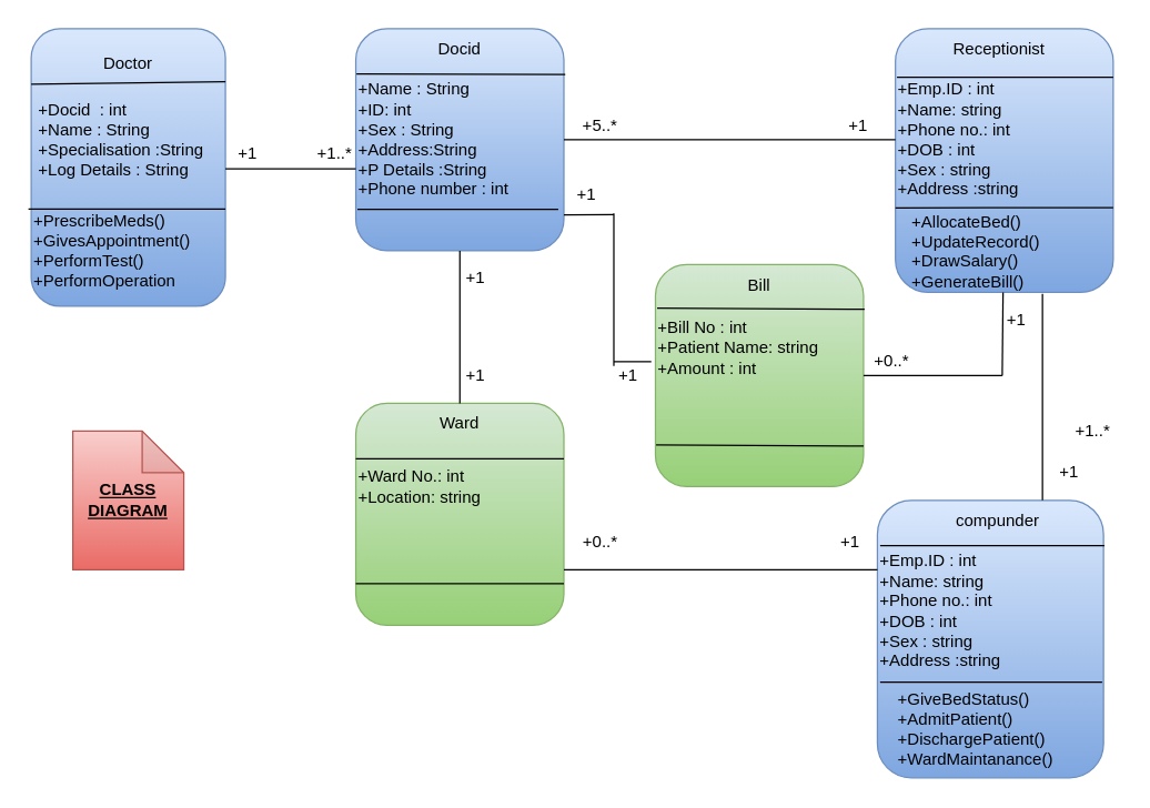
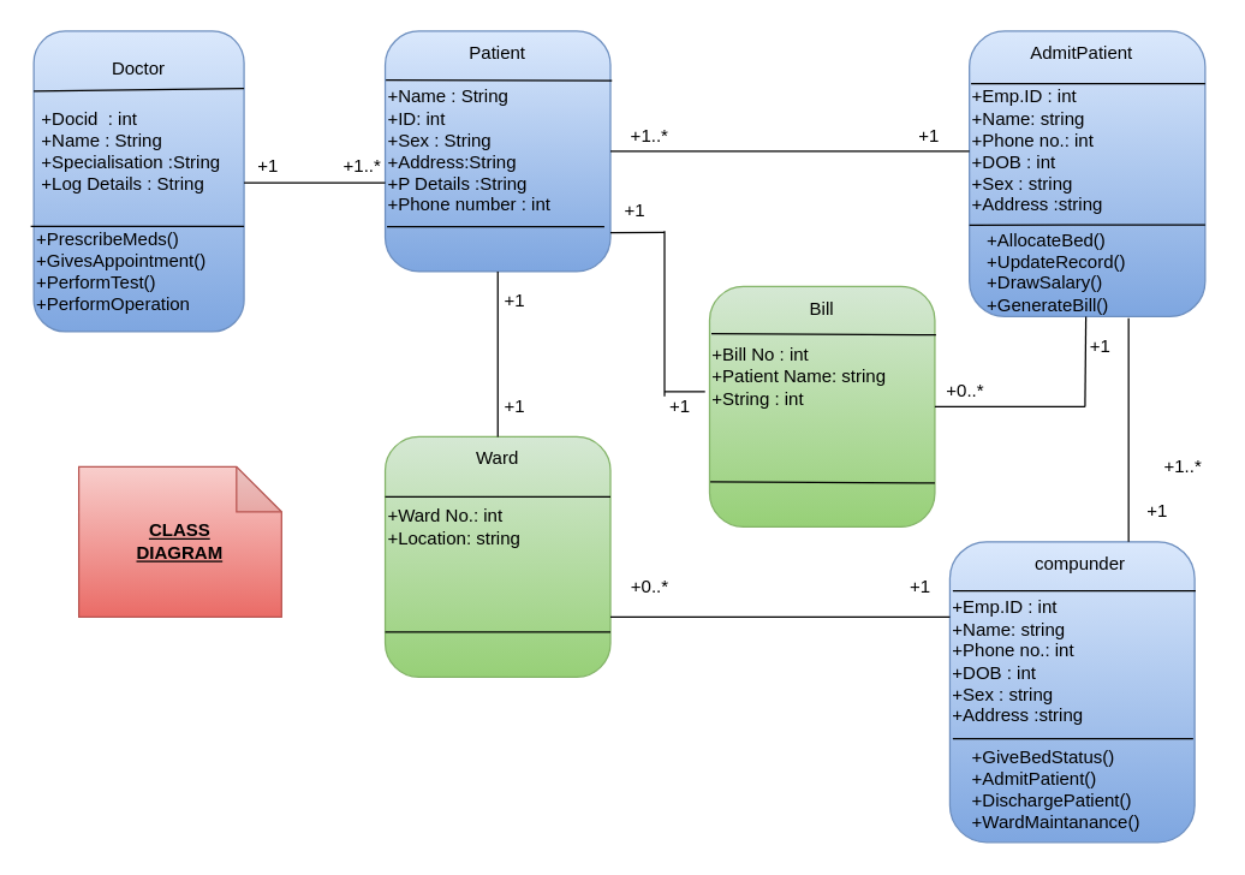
  <mxCell id="0" />
  <mxCell id="1" parent="0" />
  <mxCell id="2" value="" style="rounded=1;whiteSpace=wrap;html=1;fillColor=#dae8fc;strokeColor=#6c8ebf;gradientColor=#7ea6e0;" vertex="1" parent="1"><mxGeometry x="22" y="20" width="140" height="200" as="geometry" /></mxCell>
  <mxCell id="3" value="" style="rounded=1;whiteSpace=wrap;html=1;gradientColor=#7ea6e0;fillColor=#dae8fc;strokeColor=#6c8ebf;" vertex="1" parent="1"><mxGeometry x="256" y="20" width="150" height="160" as="geometry" /></mxCell>
  <mxCell id="4" value="" style="rounded=1;whiteSpace=wrap;html=1;gradientColor=#97d077;fillColor=#d5e8d4;strokeColor=#82b366;" vertex="1" parent="1"><mxGeometry x="472" y="190" width="150" height="160" as="geometry" /></mxCell>
  <mxCell id="5" value="" style="rounded=1;whiteSpace=wrap;html=1;gradientColor=#97d077;fillColor=#d5e8d4;strokeColor=#82b366;" vertex="1" parent="1"><mxGeometry x="256" y="290" width="150" height="160" as="geometry" /></mxCell>
  <mxCell id="6" value="" style="rounded=1;whiteSpace=wrap;html=1;gradientColor=#7ea6e0;fillColor=#dae8fc;strokeColor=#6c8ebf;" vertex="1" parent="1"><mxGeometry x="645" y="20" width="157" height="190" as="geometry" /></mxCell>
  <mxCell id="7" value="" style="rounded=1;whiteSpace=wrap;html=1;gradientColor=#7ea6e0;fillColor=#dae8fc;strokeColor=#6c8ebf;" vertex="1" parent="1"><mxGeometry x="632" y="360" width="163" height="200" as="geometry" /></mxCell>
  <mxCell id="8" value="Doctor" style="text;html=1;strokeColor=none;fillColor=none;align=center;verticalAlign=middle;whiteSpace=wrap;rounded=0;" vertex="1" parent="1"><mxGeometry x="32" y="30" width="120" height="30" as="geometry" /></mxCell>
  <mxCell id="9" value="" style="endArrow=none;html=1;exitX=0;exitY=0;exitDx=0;exitDy=0;entryX=1;entryY=0.191;entryDx=0;entryDy=0;entryPerimeter=0;" edge="1" parent="1" source="30" target="2"><mxGeometry width="50" height="50" relative="1" as="geometry"><mxPoint x="372" y="290" as="sourcePoint" /><mxPoint x="422" y="240" as="targetPoint" /></mxGeometry></mxCell>
  <mxCell id="10" value="" style="endArrow=none;html=1;" edge="1" parent="1"><mxGeometry width="50" height="50" relative="1" as="geometry"><mxPoint x="20" y="150" as="sourcePoint" /><mxPoint x="162" y="150" as="targetPoint" /></mxGeometry></mxCell>
  <mxCell id="11" value="" style="endArrow=none;html=1;exitX=1;exitY=0.5;exitDx=0;exitDy=0;entryX=0;entryY=0.75;entryDx=0;entryDy=0;" edge="1" parent="1"><mxGeometry width="50" height="50" relative="1" as="geometry"><mxPoint x="162" y="121" as="sourcePoint" /><mxPoint x="256" y="121" as="targetPoint" /></mxGeometry></mxCell>
  <mxCell id="12" value="" style="endArrow=none;html=1;exitX=0;exitY=0.5;exitDx=0;exitDy=0;entryX=1;entryY=0.5;entryDx=0;entryDy=0;" edge="1" parent="1" source="35" target="3"><mxGeometry width="50" height="50" relative="1" as="geometry"><mxPoint x="372" y="290" as="sourcePoint" /><mxPoint x="412" y="100" as="targetPoint" /></mxGeometry></mxCell>
  <mxCell id="13" value="" style="endArrow=none;html=1;entryX=0.5;entryY=1;entryDx=0;entryDy=0;exitX=0.5;exitY=0;exitDx=0;exitDy=0;" edge="1" parent="1" source="5" target="3"><mxGeometry width="50" height="50" relative="1" as="geometry"><mxPoint x="372" y="290" as="sourcePoint" /><mxPoint x="422" y="240" as="targetPoint" /></mxGeometry></mxCell>
  <mxCell id="14" value="" style="endArrow=none;html=1;entryX=1;entryY=0.839;entryDx=0;entryDy=0;entryPerimeter=0;" edge="1" parent="1" target="3"><mxGeometry width="50" height="50" relative="1" as="geometry"><mxPoint x="442" y="154" as="sourcePoint" /><mxPoint x="422" y="240" as="targetPoint" /></mxGeometry></mxCell>
  <mxCell id="15" value="" style="endArrow=none;html=1;" edge="1" parent="1"><mxGeometry width="50" height="50" relative="1" as="geometry"><mxPoint x="442" y="263" as="sourcePoint" /><mxPoint x="442" y="153" as="targetPoint" /></mxGeometry></mxCell>
  <mxCell id="16" value="" style="endArrow=none;html=1;" edge="1" parent="1"><mxGeometry width="50" height="50" relative="1" as="geometry"><mxPoint x="469" y="260" as="sourcePoint" /><mxPoint x="442" y="260" as="targetPoint" /></mxGeometry></mxCell>
  <mxCell id="17" value="" style="endArrow=none;html=1;exitX=1;exitY=0.5;exitDx=0;exitDy=0;" edge="1" parent="1" source="4"><mxGeometry width="50" height="50" relative="1" as="geometry"><mxPoint x="372" y="290" as="sourcePoint" /><mxPoint x="722" y="270" as="targetPoint" /></mxGeometry></mxCell>
  <mxCell id="18" value="" style="endArrow=none;html=1;" edge="1" parent="1" source="6"><mxGeometry width="50" height="50" relative="1" as="geometry"><mxPoint x="722" y="190" as="sourcePoint" /><mxPoint x="722" y="270" as="targetPoint" /></mxGeometry></mxCell>
  <mxCell id="19" value="" style="endArrow=none;html=1;entryX=0.003;entryY=0.204;entryDx=0;entryDy=0;entryPerimeter=0;" edge="1" parent="1" target="3"><mxGeometry width="50" height="50" relative="1" as="geometry"><mxPoint x="407" y="53" as="sourcePoint" /><mxPoint x="422" y="240" as="targetPoint" /></mxGeometry></mxCell>
  <mxCell id="20" value="" style="endArrow=none;html=1;exitX=0;exitY=0.25;exitDx=0;exitDy=0;entryX=1;entryY=0.25;entryDx=0;entryDy=0;" edge="1" parent="1" source="5" target="5"><mxGeometry width="50" height="50" relative="1" as="geometry"><mxPoint x="372" y="290" as="sourcePoint" /><mxPoint x="422" y="240" as="targetPoint" /></mxGeometry></mxCell>
  <mxCell id="21" value="" style="endArrow=none;html=1;entryX=0.008;entryY=0.196;entryDx=0;entryDy=0;entryPerimeter=0;exitX=1.005;exitY=0.201;exitDx=0;exitDy=0;exitPerimeter=0;" edge="1" parent="1" source="4" target="4"><mxGeometry width="50" height="50" relative="1" as="geometry"><mxPoint x="372" y="290" as="sourcePoint" /><mxPoint x="422" y="240" as="targetPoint" /></mxGeometry></mxCell>
  <mxCell id="22" value="" style="endArrow=none;html=1;entryX=0.012;entryY=0.163;entryDx=0;entryDy=0;exitX=1.004;exitY=0.163;exitDx=0;exitDy=0;entryPerimeter=0;exitPerimeter=0;" edge="1" parent="1" source="7" target="7"><mxGeometry width="50" height="50" relative="1" as="geometry"><mxPoint x="372" y="290" as="sourcePoint" /><mxPoint x="422" y="240" as="targetPoint" /></mxGeometry></mxCell>
- <mxCell id="23" value="Docid" style="text;html=1;strokeColor=none;fillColor=none;align=center;verticalAlign=middle;whiteSpace=wrap;rounded=0;" vertex="1" parent="1"><mxGeometry x="266" y="20" width="130" height="30" as="geometry" /></mxCell>
+ <mxCell id="23" value="Patient" style="text;html=1;strokeColor=none;fillColor=none;align=center;verticalAlign=middle;whiteSpace=wrap;rounded=0;" vertex="1" parent="1"><mxGeometry x="266" y="20" width="130" height="30" as="geometry" /></mxCell>
  <mxCell id="24" value="Ward" style="text;html=1;strokeColor=none;fillColor=none;align=center;verticalAlign=middle;whiteSpace=wrap;rounded=0;" vertex="1" parent="1"><mxGeometry x="266" y="290" width="130" height="30" as="geometry" /></mxCell>
  <mxCell id="25" value="Bill" style="text;html=1;strokeColor=none;fillColor=none;align=center;verticalAlign=middle;whiteSpace=wrap;rounded=0;" vertex="1" parent="1"><mxGeometry x="482" y="190" width="130" height="30" as="geometry" /></mxCell>
- <mxCell id="26" value="Receptionist" style="text;html=1;strokeColor=none;fillColor=none;align=center;verticalAlign=middle;whiteSpace=wrap;rounded=0;" vertex="1" parent="1"><mxGeometry x="655" y="20" width="130" height="30" as="geometry" /></mxCell>
+ <mxCell id="26" value="AdmitPatient" style="text;html=1;strokeColor=none;fillColor=none;align=center;verticalAlign=middle;whiteSpace=wrap;rounded=0;" vertex="1" parent="1"><mxGeometry x="655" y="20" width="130" height="30" as="geometry" /></mxCell>
  <mxCell id="27" value="" style="endArrow=none;html=1;entryX=0.007;entryY=0.189;entryDx=0;entryDy=0;entryPerimeter=0;exitX=1;exitY=0.184;exitDx=0;exitDy=0;exitPerimeter=0;" edge="1" parent="1" source="6"><mxGeometry width="50" height="50" relative="1" as="geometry"><mxPoint x="802" y="49" as="sourcePoint" /><mxPoint x="646.099" y="54.91" as="targetPoint" /></mxGeometry></mxCell>
  <mxCell id="28" value="compunder" style="text;html=1;strokeColor=none;fillColor=none;align=center;verticalAlign=middle;whiteSpace=wrap;rounded=0;" vertex="1" parent="1"><mxGeometry x="653.5" y="360" width="130" height="30" as="geometry" /></mxCell>
  <mxCell id="29" value="" style="endArrow=none;html=1;exitX=1;exitY=0.75;exitDx=0;exitDy=0;" edge="1" parent="1" source="5"><mxGeometry width="50" height="50" relative="1" as="geometry"><mxPoint x="372" y="290" as="sourcePoint" /><mxPoint x="632" y="410" as="targetPoint" /></mxGeometry></mxCell>
  <mxCell id="30" value="&lt;div style=&quot;text-align: left&quot;&gt;&lt;span&gt;+Docid&amp;nbsp; : int&lt;/span&gt;&lt;/div&gt;&lt;div style=&quot;text-align: left&quot;&gt;&lt;span&gt;+Name : String&lt;/span&gt;&lt;/div&gt;&lt;div style=&quot;text-align: left&quot;&gt;&lt;span&gt;+Specialisation :String&lt;/span&gt;&lt;/div&gt;&lt;div style=&quot;text-align: left&quot;&gt;&lt;span&gt;+Log Details : String&lt;/span&gt;&lt;/div&gt;" style="text;html=1;strokeColor=none;fillColor=none;align=center;verticalAlign=middle;whiteSpace=wrap;rounded=0;" vertex="1" parent="1"><mxGeometry x="22" y="60" width="130" height="80" as="geometry" /></mxCell>
  <mxCell id="31" value="" style="endArrow=none;html=1;exitX=0.75;exitY=0;exitDx=0;exitDy=0;" edge="1" parent="1" source="28"><mxGeometry width="50" height="50" relative="1" as="geometry"><mxPoint x="372" y="270" as="sourcePoint" /><mxPoint x="751" y="211" as="targetPoint" /></mxGeometry></mxCell>
  <mxCell id="32" value="+PrescribeMeds()&lt;br&gt;+GivesAppointment()&lt;br&gt;+PerformTest()&lt;br&gt;+PerformOperation" style="text;html=1;strokeColor=none;fillColor=none;align=left;verticalAlign=middle;whiteSpace=wrap;rounded=0;" vertex="1" parent="1"><mxGeometry x="22" y="160" width="120" height="40" as="geometry" /></mxCell>
  <mxCell id="33" value="+Name : String&lt;br&gt;+ID: int&lt;br&gt;+Sex : String&lt;br&gt;+Address:String&lt;br&gt;+P Details :String&lt;br&gt;+Phone number : int" style="text;html=1;strokeColor=none;fillColor=none;align=left;verticalAlign=middle;whiteSpace=wrap;rounded=0;" vertex="1" parent="1"><mxGeometry x="256" y="60" width="116" height="80" as="geometry" /></mxCell>
  <mxCell id="34" value="" style="endArrow=none;html=1;exitX=0.008;exitY=0.814;exitDx=0;exitDy=0;exitPerimeter=0;entryX=0.973;entryY=0.814;entryDx=0;entryDy=0;entryPerimeter=0;" edge="1" parent="1" source="3" target="3"><mxGeometry width="50" height="50" relative="1" as="geometry"><mxPoint x="372" y="210" as="sourcePoint" /><mxPoint x="422" y="160" as="targetPoint" /></mxGeometry></mxCell>
  <mxCell id="35" value="+Emp.ID : int&lt;br&gt;+Name: string&lt;br&gt;+Phone no.: int&lt;br&gt;+DOB : int&lt;br&gt;+Sex : string&lt;br&gt;+Address :string" style="text;html=1;strokeColor=none;fillColor=none;align=left;verticalAlign=middle;whiteSpace=wrap;rounded=0;" vertex="1" parent="1"><mxGeometry x="645" y="70" width="127" height="60" as="geometry" /></mxCell>
  <mxCell id="36" value="" style="endArrow=none;html=1;entryX=0.007;entryY=0.189;entryDx=0;entryDy=0;entryPerimeter=0;" edge="1" parent="1"><mxGeometry width="50" height="50" relative="1" as="geometry"><mxPoint x="802" y="149" as="sourcePoint" /><mxPoint x="645.05" y="149.24" as="targetPoint" /><Array as="points"><mxPoint x="721" y="149" /></Array></mxGeometry></mxCell>
  <mxCell id="37" value="+AllocateBed()&lt;br&gt;&lt;div&gt;&lt;span&gt;+UpdateRecord()&lt;/span&gt;&lt;/div&gt;&lt;div&gt;&lt;span&gt;+DrawSalary()&lt;/span&gt;&lt;/div&gt;&lt;div&gt;&lt;span&gt;+GenerateBill()&lt;/span&gt;&lt;/div&gt;&lt;div&gt;&lt;span&gt;&lt;br&gt;&lt;/span&gt;&lt;/div&gt;" style="text;html=1;strokeColor=none;fillColor=none;align=left;verticalAlign=middle;whiteSpace=wrap;rounded=0;" vertex="1" parent="1"><mxGeometry x="655" y="150" width="147" height="75" as="geometry" /></mxCell>
  <mxCell id="38" value="" style="endArrow=none;html=1;entryX=0.012;entryY=0.655;entryDx=0;entryDy=0;entryPerimeter=0;" edge="1" parent="1" target="7"><mxGeometry width="50" height="50" relative="1" as="geometry"><mxPoint x="794" y="491" as="sourcePoint" /><mxPoint x="632.656" y="500" as="targetPoint" /></mxGeometry></mxCell>
  <mxCell id="39" value="+GiveBedStatus()&lt;br&gt;+AdmitPatient()&lt;br&gt;+DischargePatient()&lt;br&gt;+WardMaintanance()" style="text;html=1;strokeColor=none;fillColor=none;align=left;verticalAlign=middle;whiteSpace=wrap;rounded=0;" vertex="1" parent="1"><mxGeometry x="645" y="515" width="40" height="20" as="geometry" /></mxCell>
- <mxCell id="40" value="+Bill No : int&amp;nbsp;&lt;br&gt;+Patient Name: string&lt;br&gt;+Amount : int" style="text;html=1;strokeColor=none;fillColor=none;align=left;verticalAlign=middle;whiteSpace=wrap;rounded=0;" vertex="1" parent="1"><mxGeometry x="472" y="220" width="130" height="60" as="geometry" /></mxCell>
+ <mxCell id="40" value="+Bill No : int&amp;nbsp;&lt;br&gt;+Patient Name: string&lt;br&gt;+String : int" style="text;html=1;strokeColor=none;fillColor=none;align=left;verticalAlign=middle;whiteSpace=wrap;rounded=0;" vertex="1" parent="1"><mxGeometry x="472" y="220" width="130" height="60" as="geometry" /></mxCell>
  <mxCell id="41" value="" style="endArrow=none;html=1;entryX=0.008;entryY=0.196;entryDx=0;entryDy=0;entryPerimeter=0;exitX=1.005;exitY=0.201;exitDx=0;exitDy=0;exitPerimeter=0;" edge="1" parent="1"><mxGeometry width="50" height="50" relative="1" as="geometry"><mxPoint x="622" y="320.8" as="sourcePoint" /><mxPoint x="472.45" y="320" as="targetPoint" /></mxGeometry></mxCell>
  <mxCell id="42" value="+Ward No.: int&lt;br&gt;+Location: string" style="text;html=1;strokeColor=none;fillColor=none;align=left;verticalAlign=middle;whiteSpace=wrap;rounded=0;" vertex="1" parent="1"><mxGeometry x="256" y="320" width="146" height="60" as="geometry" /></mxCell>
  <mxCell id="43" value="" style="endArrow=none;html=1;exitX=0;exitY=0.25;exitDx=0;exitDy=0;entryX=1;entryY=0.25;entryDx=0;entryDy=0;" edge="1" parent="1"><mxGeometry width="50" height="50" relative="1" as="geometry"><mxPoint x="256" y="420" as="sourcePoint" /><mxPoint x="406" y="420" as="targetPoint" /></mxGeometry></mxCell>
  <mxCell id="44" value="&lt;span&gt;+Emp.ID : int&lt;/span&gt;&lt;br&gt;&lt;span&gt;+Name: string&lt;/span&gt;&lt;br&gt;&lt;span&gt;+Phone no.: int&lt;/span&gt;&lt;br&gt;&lt;span&gt;+DOB : int&lt;/span&gt;&lt;br&gt;&lt;span&gt;+Sex : string&lt;/span&gt;&lt;br&gt;&lt;span&gt;+Address :string&lt;/span&gt;" style="text;html=1;strokeColor=none;fillColor=none;align=left;verticalAlign=middle;whiteSpace=wrap;rounded=0;" vertex="1" parent="1"><mxGeometry x="632" y="410" width="127" height="60" as="geometry" /></mxCell>
- <mxCell id="45" value="&lt;b&gt;&lt;u&gt;CLASS&lt;br&gt;DIAGRAM&lt;/u&gt;&lt;/b&gt;" style="shape=note;whiteSpace=wrap;html=1;backgroundOutline=1;darkOpacity=0.05;gradientColor=#ea6b66;fillColor=#f8cecc;strokeColor=#b85450;" vertex="1" parent="1"><mxGeometry x="52" y="310" width="80" height="100" as="geometry" /></mxCell>
+ <mxCell id="45" value="&lt;b&gt;&lt;u&gt;CLASS&lt;br&gt;DIAGRAM&lt;/u&gt;&lt;/b&gt;" style="shape=note;whiteSpace=wrap;html=1;backgroundOutline=1;darkOpacity=0.05;gradientColor=#ea6b66;fillColor=#f8cecc;strokeColor=#b85450;" vertex="1" parent="1"><mxGeometry x="52" y="310" width="135" height="100" as="geometry" /></mxCell>
  <mxCell id="46" value="+1&amp;nbsp; &amp;nbsp; &amp;nbsp; &amp;nbsp; &amp;nbsp; &amp;nbsp; &amp;nbsp;+1..*" style="text;html=1;align=center;verticalAlign=middle;resizable=0;points=[];autosize=1;" vertex="1" parent="1"><mxGeometry x="162" y="100" width="100" height="20" as="geometry" /></mxCell>
- <mxCell id="47" value="+5..*&amp;nbsp; &amp;nbsp; &amp;nbsp; &amp;nbsp; &amp;nbsp; &amp;nbsp; &amp;nbsp; &amp;nbsp; &amp;nbsp; &amp;nbsp; &amp;nbsp; &amp;nbsp; &amp;nbsp; &amp;nbsp; &amp;nbsp; &amp;nbsp; &amp;nbsp; &amp;nbsp; &amp;nbsp; &amp;nbsp; &amp;nbsp; &amp;nbsp; &amp;nbsp; &amp;nbsp; &amp;nbsp; +1" style="text;html=1;align=center;verticalAlign=middle;resizable=0;points=[];autosize=1;" vertex="1" parent="1"><mxGeometry x="412" y="80" width="220" height="20" as="geometry" /></mxCell>
+ <mxCell id="47" value="+1..*&amp;nbsp; &amp;nbsp; &amp;nbsp; &amp;nbsp; &amp;nbsp; &amp;nbsp; &amp;nbsp; &amp;nbsp; &amp;nbsp; &amp;nbsp; &amp;nbsp; &amp;nbsp; &amp;nbsp; &amp;nbsp; &amp;nbsp; &amp;nbsp; &amp;nbsp; &amp;nbsp; &amp;nbsp; &amp;nbsp; &amp;nbsp; &amp;nbsp; &amp;nbsp; &amp;nbsp; &amp;nbsp; +1" style="text;html=1;align=center;verticalAlign=middle;resizable=0;points=[];autosize=1;" vertex="1" parent="1"><mxGeometry x="412" y="80" width="220" height="20" as="geometry" /></mxCell>
  <mxCell id="48" value="+1" style="text;html=1;align=center;verticalAlign=middle;resizable=0;points=[];autosize=1;" vertex="1" parent="1"><mxGeometry x="407" y="130" width="30" height="20" as="geometry" /></mxCell>
  <mxCell id="49" value="+1" style="text;html=1;align=center;verticalAlign=middle;resizable=0;points=[];autosize=1;" vertex="1" parent="1"><mxGeometry x="437" y="260" width="30" height="20" as="geometry" /></mxCell>
  <mxCell id="50" value="+0..*" style="text;html=1;align=center;verticalAlign=middle;resizable=0;points=[];autosize=1;" vertex="1" parent="1"><mxGeometry x="622" y="250" width="40" height="20" as="geometry" /></mxCell>
  <mxCell id="51" value="+1" style="text;html=1;align=center;verticalAlign=middle;resizable=0;points=[];autosize=1;" vertex="1" parent="1"><mxGeometry x="717" y="220" width="30" height="20" as="geometry" /></mxCell>
  <mxCell id="52" value="+1" style="text;html=1;align=center;verticalAlign=middle;resizable=0;points=[];autosize=1;" vertex="1" parent="1"><mxGeometry x="327" y="190" width="30" height="20" as="geometry" /></mxCell>
  <mxCell id="53" value="+1" style="text;html=1;align=center;verticalAlign=middle;resizable=0;points=[];autosize=1;" vertex="1" parent="1"><mxGeometry x="327" y="260" width="30" height="20" as="geometry" /></mxCell>
  <mxCell id="54" value="+0..*" style="text;html=1;align=center;verticalAlign=middle;resizable=0;points=[];autosize=1;" vertex="1" parent="1"><mxGeometry x="412" y="380" width="40" height="20" as="geometry" /></mxCell>
  <mxCell id="55" value="+1" style="text;html=1;align=center;verticalAlign=middle;resizable=0;points=[];autosize=1;" vertex="1" parent="1"><mxGeometry x="597" y="380" width="30" height="20" as="geometry" /></mxCell>
  <mxCell id="56" value="+1" style="text;html=1;align=center;verticalAlign=middle;resizable=0;points=[];autosize=1;" vertex="1" parent="1"><mxGeometry x="755" y="330" width="30" height="20" as="geometry" /></mxCell>
  <mxCell id="57" value="+1..*" style="text;html=1;align=center;verticalAlign=middle;resizable=0;points=[];autosize=1;" vertex="1" parent="1"><mxGeometry x="767" y="300" width="40" height="20" as="geometry" /></mxCell>
